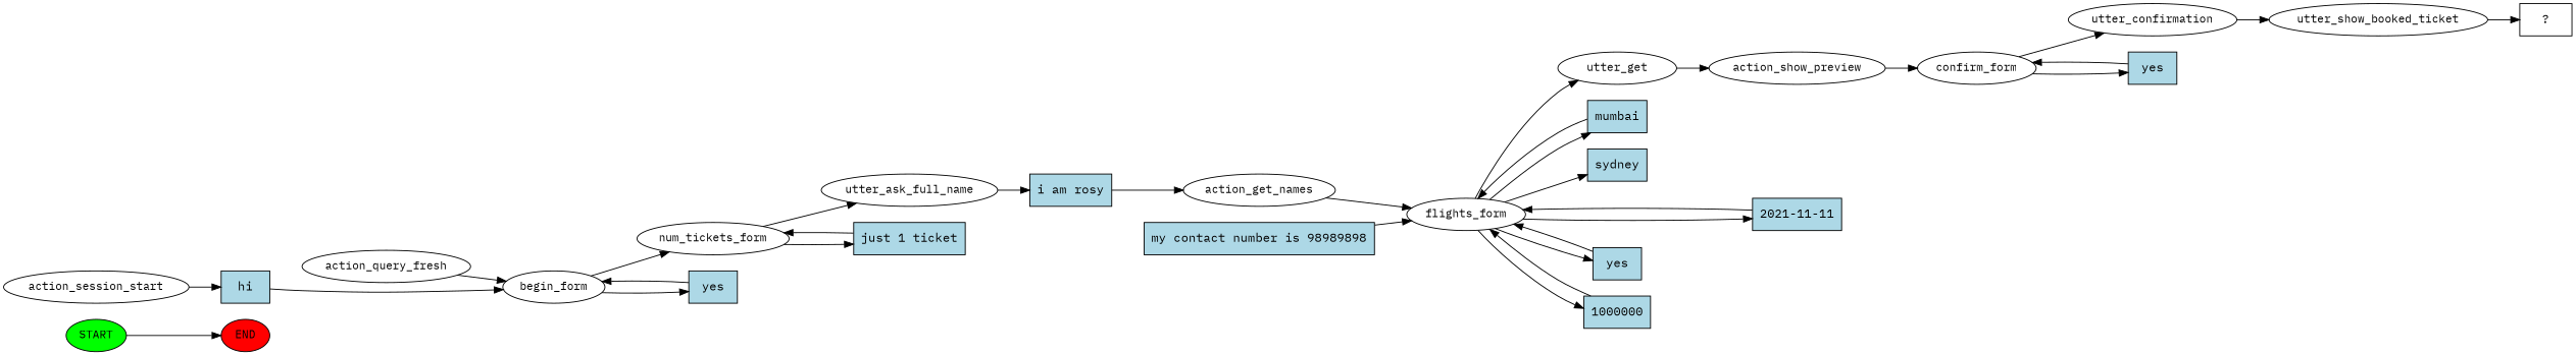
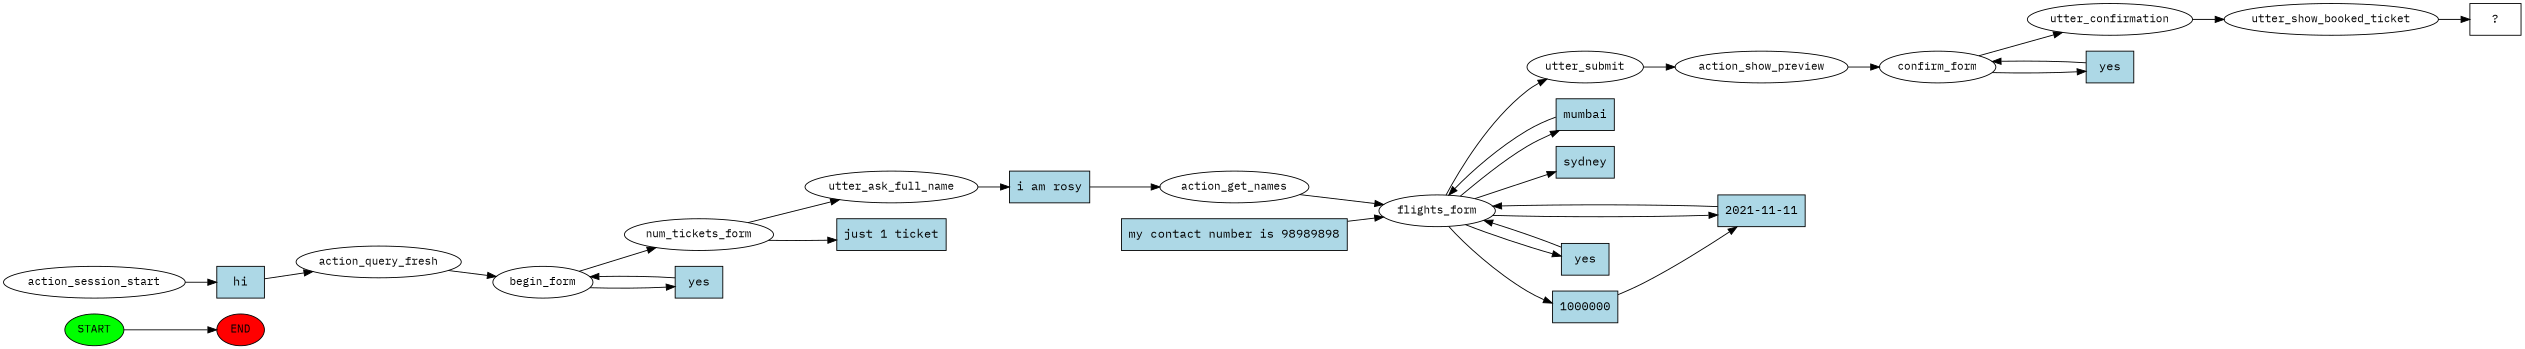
  digraph {
    fontname="IBM Plex Mono"
    rankdir=LR
    node [fontname="IBM Plex Mono" fontsize=12]
    edge [fontname="IBM Plex Mono"]
    n1 [fillcolor=green label=START style=filled]
    n2 [fillcolor=red label=END style=filled]
    n3 [label=action_session_start]
    n4 [fillcolor=lightblue label=hi shape=rect style=filled fontsize=""]
    n5 [label=action_query_fresh]
    n6 [label=begin_form]
    n7 [label=num_tickets_form]
    n8 [fillcolor=lightblue label=yes shape=rect style=filled fontsize=""]
    n9 [label=utter_ask_full_name]
    n10 [fillcolor=lightblue label="just 1 ticket" shape=rect style=filled fontsize=""]
    n11 [fillcolor=lightblue label="i am rosy" shape=rect style=filled fontsize=""]
    n12 [label=action_get_names]
    n13 [label=flights_form]
-   n14 [label=utter_get]
+   n14 [label=utter_submit]
    n15 [fillcolor=lightblue label=mumbai shape=rect style=filled fontsize=""]
    n16 [fillcolor=lightblue label=sydney shape=rect style=filled fontsize=""]
    n17 [fillcolor=lightblue label="2021-11-11" shape=rect style=filled fontsize=""]
    n18 [fillcolor=lightblue label=yes shape=rect style=filled fontsize=""]
    n19 [fillcolor=lightblue label=1000000 shape=rect style=filled fontsize=""]
    n20 [label=action_show_preview]
    n21 [fillcolor=lightblue label="my contact number is 98989898" shape=rect style=filled fontsize=""]
    n22 [label=confirm_form]
    n23 [label=utter_confirmation]
    n24 [fillcolor=lightblue label=yes shape=rect style=filled fontsize=""]
    n25 [label=utter_show_booked_ticket]
    n26 [label="  ?  " shape=rect fontsize=""]
    n1 -> n2
    n3 -> n4
-   n4 -> n6
+   n4 -> n5
    n5 -> n6
    n6 -> n7
    n6 -> n8
    n7 -> n9
    n7 -> n10
    n8 -> n6
    n9 -> n11
-   n10 -> n7
    n11 -> n12
    n12 -> n13
    n13 -> n14
    n13 -> n15
    n13 -> n16
    n13 -> n17
    n13 -> n18
    n13 -> n19
    n14 -> n20
    n15 -> n13
    n17 -> n13
    n18 -> n13
-   n19 -> n13
+   n19 -> n17
    n20 -> n22
    n21 -> n13
    n22 -> n23
    n22 -> n24
    n23 -> n25
    n24 -> n22
    n25 -> n26
  }
